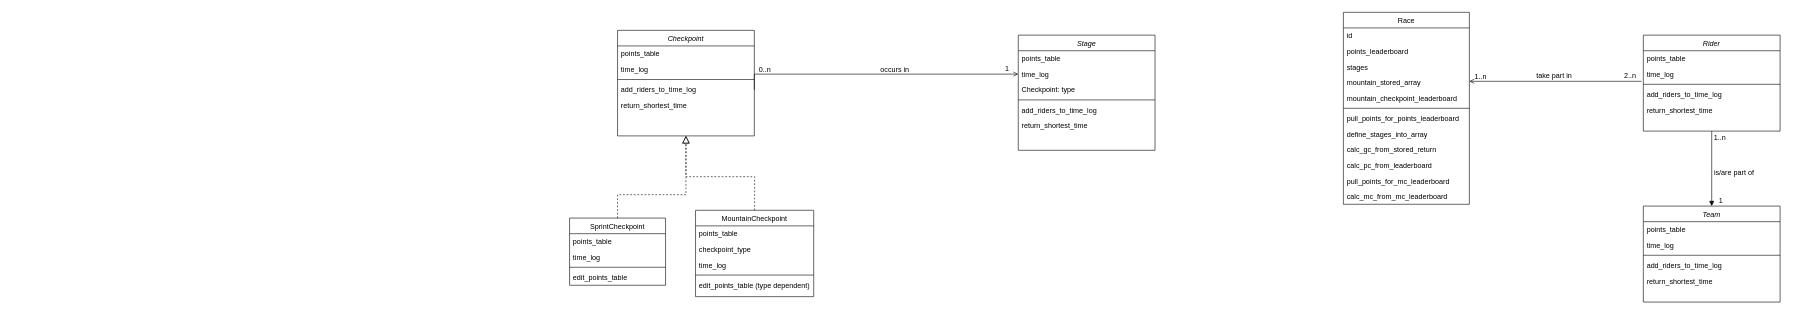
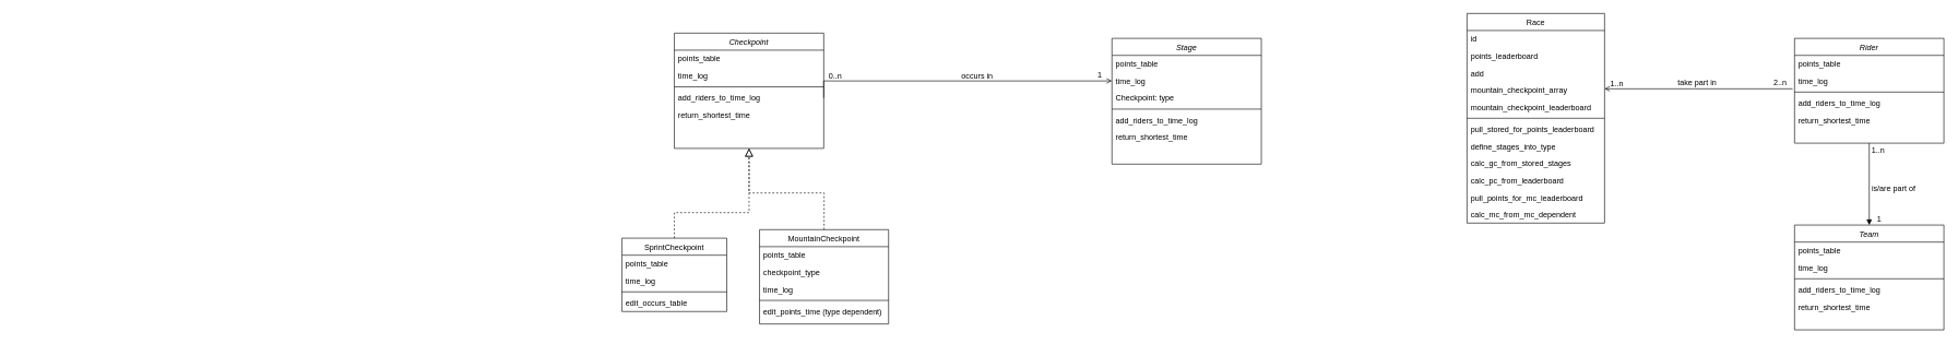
  <mxCell id="0" />
  <mxCell id="1" parent="0" />
  <mxCell id="2" value="Stage" style="swimlane;fontStyle=2;align=center;verticalAlign=top;childLayout=stackLayout;horizontal=1;startSize=26;horizontalStack=0;resizeParent=1;resizeLast=0;collapsible=1;marginBottom=0;rounded=0;shadow=0;strokeWidth=1;" parent="1" vertex="1"><mxGeometry x="1697" y="58" width="228" height="192" as="geometry"><mxRectangle x="230" y="140" width="160" height="26" as="alternateBounds" /></mxGeometry></mxCell>
  <mxCell id="3" value="points_table" style="text;align=left;verticalAlign=top;spacingLeft=4;spacingRight=4;overflow=hidden;rotatable=0;points=[[0,0.5],[1,0.5]];portConstraint=eastwest;" parent="2" vertex="1"><mxGeometry y="26" width="228" height="26" as="geometry" /></mxCell>
  <mxCell id="4" value="time_log" style="text;align=left;verticalAlign=top;spacingLeft=4;spacingRight=4;overflow=hidden;rotatable=0;points=[[0,0.5],[1,0.5]];portConstraint=eastwest;rounded=0;shadow=0;html=0;" parent="2" vertex="1"><mxGeometry y="52" width="228" height="26" as="geometry" /></mxCell>
  <mxCell id="5" value="Checkpoint: type" style="text;align=left;verticalAlign=top;spacingLeft=4;spacingRight=4;overflow=hidden;rotatable=0;points=[[0,0.5],[1,0.5]];portConstraint=eastwest;rounded=0;shadow=0;html=0;" vertex="1" parent="2"><mxGeometry y="78" width="228" height="26" as="geometry" /></mxCell>
  <mxCell id="6" value="" style="line;html=1;strokeWidth=1;align=left;verticalAlign=middle;spacingTop=-1;spacingLeft=3;spacingRight=3;rotatable=0;labelPosition=right;points=[];portConstraint=eastwest;" parent="2" vertex="1"><mxGeometry y="104" width="228" height="8" as="geometry" /></mxCell>
  <mxCell id="7" value="add_riders_to_time_log" style="text;align=left;verticalAlign=top;spacingLeft=4;spacingRight=4;overflow=hidden;rotatable=0;points=[[0,0.5],[1,0.5]];portConstraint=eastwest;" parent="2" vertex="1"><mxGeometry y="112" width="228" height="26" as="geometry" /></mxCell>
  <mxCell id="8" value="return_shortest_time" style="text;align=left;verticalAlign=top;spacingLeft=4;spacingRight=4;overflow=hidden;rotatable=0;points=[[0,0.5],[1,0.5]];portConstraint=eastwest;" parent="2" vertex="1"><mxGeometry y="138" width="228" height="26" as="geometry" /></mxCell>
  <mxCell id="9" value="Race" style="swimlane;fontStyle=0;align=center;verticalAlign=top;childLayout=stackLayout;horizontal=1;startSize=26;horizontalStack=0;resizeParent=1;resizeLast=0;collapsible=1;marginBottom=0;rounded=0;shadow=0;strokeWidth=1;" parent="1" vertex="1"><mxGeometry x="2239" y="20" width="210" height="320" as="geometry"><mxRectangle x="550" y="140" width="160" height="26" as="alternateBounds" /></mxGeometry></mxCell>
  <mxCell id="10" value="id" style="text;align=left;verticalAlign=top;spacingLeft=4;spacingRight=4;overflow=hidden;rotatable=0;points=[[0,0.5],[1,0.5]];portConstraint=eastwest;" parent="9" vertex="1"><mxGeometry y="26" width="210" height="26" as="geometry" /></mxCell>
  <mxCell id="11" value="points_leaderboard" style="text;align=left;verticalAlign=top;spacingLeft=4;spacingRight=4;overflow=hidden;rotatable=0;points=[[0,0.5],[1,0.5]];portConstraint=eastwest;" parent="9" vertex="1"><mxGeometry y="52" width="210" height="26" as="geometry" /></mxCell>
- <mxCell id="12" value="stages" style="text;align=left;verticalAlign=top;spacingLeft=4;spacingRight=4;overflow=hidden;rotatable=0;points=[[0,0.5],[1,0.5]];portConstraint=eastwest;" parent="9" vertex="1"><mxGeometry y="78" width="210" height="26" as="geometry" /></mxCell>
- <mxCell id="13" value="mountain_stored_array" style="text;align=left;verticalAlign=top;spacingLeft=4;spacingRight=4;overflow=hidden;rotatable=0;points=[[0,0.5],[1,0.5]];portConstraint=eastwest;" parent="9" vertex="1"><mxGeometry y="104" width="210" height="26" as="geometry" /></mxCell>
+ <mxCell id="12" value="add" style="text;align=left;verticalAlign=top;spacingLeft=4;spacingRight=4;overflow=hidden;rotatable=0;points=[[0,0.5],[1,0.5]];portConstraint=eastwest;" parent="9" vertex="1"><mxGeometry y="78" width="210" height="26" as="geometry" /></mxCell>
+ <mxCell id="13" value="mountain_checkpoint_array" style="text;align=left;verticalAlign=top;spacingLeft=4;spacingRight=4;overflow=hidden;rotatable=0;points=[[0,0.5],[1,0.5]];portConstraint=eastwest;" parent="9" vertex="1"><mxGeometry y="104" width="210" height="26" as="geometry" /></mxCell>
  <mxCell id="14" value="mountain_checkpoint_leaderboard" style="text;align=left;verticalAlign=top;spacingLeft=4;spacingRight=4;overflow=hidden;rotatable=0;points=[[0,0.5],[1,0.5]];portConstraint=eastwest;" parent="9" vertex="1"><mxGeometry y="130" width="210" height="26" as="geometry" /></mxCell>
  <mxCell id="15" value="" style="line;html=1;strokeWidth=1;align=left;verticalAlign=middle;spacingTop=-1;spacingLeft=3;spacingRight=3;rotatable=0;labelPosition=right;points=[];portConstraint=eastwest;" parent="9" vertex="1"><mxGeometry y="156" width="210" height="8" as="geometry" /></mxCell>
- <mxCell id="16" value="pull_points_for_points_leaderboard" style="text;align=left;verticalAlign=top;spacingLeft=4;spacingRight=4;overflow=hidden;rotatable=0;points=[[0,0.5],[1,0.5]];portConstraint=eastwest;rounded=0;shadow=0;html=0;" parent="9" vertex="1"><mxGeometry y="164" width="210" height="26" as="geometry" /></mxCell>
- <mxCell id="17" value="define_stages_into_array" style="text;align=left;verticalAlign=top;spacingLeft=4;spacingRight=4;overflow=hidden;rotatable=0;points=[[0,0.5],[1,0.5]];portConstraint=eastwest;" parent="9" vertex="1"><mxGeometry y="190" width="210" height="26" as="geometry" /></mxCell>
- <mxCell id="18" value="calc_gc_from_stored_return" style="text;align=left;verticalAlign=top;spacingLeft=4;spacingRight=4;overflow=hidden;rotatable=0;points=[[0,0.5],[1,0.5]];portConstraint=eastwest;" parent="9" vertex="1"><mxGeometry y="216" width="210" height="26" as="geometry" /></mxCell>
+ <mxCell id="16" value="pull_stored_for_points_leaderboard" style="text;align=left;verticalAlign=top;spacingLeft=4;spacingRight=4;overflow=hidden;rotatable=0;points=[[0,0.5],[1,0.5]];portConstraint=eastwest;rounded=0;shadow=0;html=0;" parent="9" vertex="1"><mxGeometry y="164" width="210" height="26" as="geometry" /></mxCell>
+ <mxCell id="17" value="define_stages_into_type" style="text;align=left;verticalAlign=top;spacingLeft=4;spacingRight=4;overflow=hidden;rotatable=0;points=[[0,0.5],[1,0.5]];portConstraint=eastwest;" parent="9" vertex="1"><mxGeometry y="190" width="210" height="26" as="geometry" /></mxCell>
+ <mxCell id="18" value="calc_gc_from_stored_stages" style="text;align=left;verticalAlign=top;spacingLeft=4;spacingRight=4;overflow=hidden;rotatable=0;points=[[0,0.5],[1,0.5]];portConstraint=eastwest;" parent="9" vertex="1"><mxGeometry y="216" width="210" height="26" as="geometry" /></mxCell>
  <mxCell id="19" value="calc_pc_from_leaderboard" style="text;align=left;verticalAlign=top;spacingLeft=4;spacingRight=4;overflow=hidden;rotatable=0;points=[[0,0.5],[1,0.5]];portConstraint=eastwest;" parent="9" vertex="1"><mxGeometry y="242" width="210" height="26" as="geometry" /></mxCell>
  <mxCell id="20" value="pull_points_for_mc_leaderboard" style="text;align=left;verticalAlign=top;spacingLeft=4;spacingRight=4;overflow=hidden;rotatable=0;points=[[0,0.5],[1,0.5]];portConstraint=eastwest;" parent="9" vertex="1"><mxGeometry y="268" width="210" height="26" as="geometry" /></mxCell>
- <mxCell id="21" value="calc_mc_from_mc_leaderboard" style="text;align=left;verticalAlign=top;spacingLeft=4;spacingRight=4;overflow=hidden;rotatable=0;points=[[0,0.5],[1,0.5]];portConstraint=eastwest;" parent="9" vertex="1"><mxGeometry y="294" width="210" height="26" as="geometry" /></mxCell>
+ <mxCell id="21" value="calc_mc_from_mc_dependent" style="text;align=left;verticalAlign=top;spacingLeft=4;spacingRight=4;overflow=hidden;rotatable=0;points=[[0,0.5],[1,0.5]];portConstraint=eastwest;" parent="9" vertex="1"><mxGeometry y="294" width="210" height="26" as="geometry" /></mxCell>
  <mxCell id="22" value="SprintCheckpoint" style="swimlane;fontStyle=0;align=center;verticalAlign=top;childLayout=stackLayout;horizontal=1;startSize=26;horizontalStack=0;resizeParent=1;resizeLast=0;collapsible=1;marginBottom=0;rounded=0;shadow=0;strokeWidth=1;" parent="1" vertex="1"><mxGeometry x="949" y="363" width="160" height="112" as="geometry"><mxRectangle x="340" y="380" width="170" height="26" as="alternateBounds" /></mxGeometry></mxCell>
  <mxCell id="23" value="points_table" style="text;align=left;verticalAlign=top;spacingLeft=4;spacingRight=4;overflow=hidden;rotatable=0;points=[[0,0.5],[1,0.5]];portConstraint=eastwest;" parent="22" vertex="1"><mxGeometry y="26" width="160" height="26" as="geometry" /></mxCell>
  <mxCell id="24" value="time_log" style="text;align=left;verticalAlign=top;spacingLeft=4;spacingRight=4;overflow=hidden;rotatable=0;points=[[0,0.5],[1,0.5]];portConstraint=eastwest;" parent="22" vertex="1"><mxGeometry y="52" width="160" height="26" as="geometry" /></mxCell>
  <mxCell id="25" value="" style="line;html=1;strokeWidth=1;align=left;verticalAlign=middle;spacingTop=-1;spacingLeft=3;spacingRight=3;rotatable=0;labelPosition=right;points=[];portConstraint=eastwest;" parent="22" vertex="1"><mxGeometry y="78" width="160" height="8" as="geometry" /></mxCell>
- <mxCell id="26" value="edit_points_table" style="text;align=left;verticalAlign=top;spacingLeft=4;spacingRight=4;overflow=hidden;rotatable=0;points=[[0,0.5],[1,0.5]];portConstraint=eastwest;" parent="22" vertex="1"><mxGeometry y="86" width="160" height="26" as="geometry" /></mxCell>
+ <mxCell id="26" value="edit_occurs_table" style="text;align=left;verticalAlign=top;spacingLeft=4;spacingRight=4;overflow=hidden;rotatable=0;points=[[0,0.5],[1,0.5]];portConstraint=eastwest;" parent="22" vertex="1"><mxGeometry y="86" width="160" height="26" as="geometry" /></mxCell>
  <mxCell id="27" value="MountainCheckpoint" style="swimlane;fontStyle=0;align=center;verticalAlign=top;childLayout=stackLayout;horizontal=1;startSize=26;horizontalStack=0;resizeParent=1;resizeLast=0;collapsible=1;marginBottom=0;rounded=0;shadow=0;strokeWidth=1;" parent="1" vertex="1"><mxGeometry x="1159" y="350" width="197" height="144" as="geometry"><mxRectangle x="340" y="380" width="170" height="26" as="alternateBounds" /></mxGeometry></mxCell>
  <mxCell id="28" value="points_table" style="text;align=left;verticalAlign=top;spacingLeft=4;spacingRight=4;overflow=hidden;rotatable=0;points=[[0,0.5],[1,0.5]];portConstraint=eastwest;" parent="27" vertex="1"><mxGeometry y="26" width="197" height="26" as="geometry" /></mxCell>
  <mxCell id="29" value="checkpoint_type" style="text;align=left;verticalAlign=top;spacingLeft=4;spacingRight=4;overflow=hidden;rotatable=0;points=[[0,0.5],[1,0.5]];portConstraint=eastwest;" parent="27" vertex="1"><mxGeometry y="52" width="197" height="26" as="geometry" /></mxCell>
  <mxCell id="30" value="time_log" style="text;align=left;verticalAlign=top;spacingLeft=4;spacingRight=4;overflow=hidden;rotatable=0;points=[[0,0.5],[1,0.5]];portConstraint=eastwest;" parent="27" vertex="1"><mxGeometry y="78" width="197" height="26" as="geometry" /></mxCell>
  <mxCell id="31" value="" style="line;html=1;strokeWidth=1;align=left;verticalAlign=middle;spacingTop=-1;spacingLeft=3;spacingRight=3;rotatable=0;labelPosition=right;points=[];portConstraint=eastwest;" parent="27" vertex="1"><mxGeometry y="104" width="197" height="8" as="geometry" /></mxCell>
- <mxCell id="32" value="edit_points_table (type dependent)" style="text;align=left;verticalAlign=top;spacingLeft=4;spacingRight=4;overflow=hidden;rotatable=0;points=[[0,0.5],[1,0.5]];portConstraint=eastwest;" parent="27" vertex="1"><mxGeometry y="112" width="197" height="26" as="geometry" /></mxCell>
+ <mxCell id="32" value="edit_points_time (type dependent)" style="text;align=left;verticalAlign=top;spacingLeft=4;spacingRight=4;overflow=hidden;rotatable=0;points=[[0,0.5],[1,0.5]];portConstraint=eastwest;" parent="27" vertex="1"><mxGeometry y="112" width="197" height="26" as="geometry" /></mxCell>
  <mxCell id="33" value="" style="endArrow=block;endSize=10;endFill=0;shadow=0;strokeWidth=1;rounded=0;edgeStyle=elbowEdgeStyle;elbow=vertical;exitX=0.5;exitY=0;exitDx=0;exitDy=0;entryX=0.5;entryY=1;entryDx=0;entryDy=0;dashed=1;" parent="1" source="22" target="35" edge="1"><mxGeometry width="160" relative="1" as="geometry"><mxPoint x="95" y="397" as="sourcePoint" /><mxPoint x="1099" y="254" as="targetPoint" /><Array as="points"><mxPoint x="989" y="324" /><mxPoint x="24" y="434" /><mxPoint x="49" y="337" /><mxPoint x="20" y="435" /></Array></mxGeometry></mxCell>
  <mxCell id="34" value="" style="endArrow=block;endSize=10;endFill=0;shadow=0;strokeWidth=1;rounded=0;edgeStyle=elbowEdgeStyle;elbow=vertical;exitX=0.5;exitY=0;exitDx=0;exitDy=0;entryX=0.5;entryY=1;entryDx=0;entryDy=0;dashed=1;" parent="1" source="27" target="35" edge="1"><mxGeometry width="160" relative="1" as="geometry"><mxPoint x="1" y="466" as="sourcePoint" /><mxPoint x="1089" y="284" as="targetPoint" /><Array as="points"><mxPoint x="1119" y="294" /><mxPoint x="115" y="434" /><mxPoint x="30" y="445" /></Array></mxGeometry></mxCell>
  <mxCell id="35" value="Checkpoint" style="swimlane;fontStyle=2;align=center;verticalAlign=top;childLayout=stackLayout;horizontal=1;startSize=26;horizontalStack=0;resizeParent=1;resizeLast=0;collapsible=1;marginBottom=0;rounded=0;shadow=0;strokeWidth=1;" parent="1" vertex="1"><mxGeometry x="1029" y="50" width="228" height="176" as="geometry"><mxRectangle x="230" y="140" width="160" height="26" as="alternateBounds" /></mxGeometry></mxCell>
  <mxCell id="36" value="points_table" style="text;align=left;verticalAlign=top;spacingLeft=4;spacingRight=4;overflow=hidden;rotatable=0;points=[[0,0.5],[1,0.5]];portConstraint=eastwest;" parent="35" vertex="1"><mxGeometry y="26" width="228" height="26" as="geometry" /></mxCell>
  <mxCell id="37" value="time_log" style="text;align=left;verticalAlign=top;spacingLeft=4;spacingRight=4;overflow=hidden;rotatable=0;points=[[0,0.5],[1,0.5]];portConstraint=eastwest;rounded=0;shadow=0;html=0;" parent="35" vertex="1"><mxGeometry y="52" width="228" height="26" as="geometry" /></mxCell>
  <mxCell id="38" value="" style="line;html=1;strokeWidth=1;align=left;verticalAlign=middle;spacingTop=-1;spacingLeft=3;spacingRight=3;rotatable=0;labelPosition=right;points=[];portConstraint=eastwest;" parent="35" vertex="1"><mxGeometry y="78" width="228" height="8" as="geometry" /></mxCell>
  <mxCell id="39" value="add_riders_to_time_log" style="text;align=left;verticalAlign=top;spacingLeft=4;spacingRight=4;overflow=hidden;rotatable=0;points=[[0,0.5],[1,0.5]];portConstraint=eastwest;" parent="35" vertex="1"><mxGeometry y="86" width="228" height="26" as="geometry" /></mxCell>
  <mxCell id="40" value="return_shortest_time" style="text;align=left;verticalAlign=top;spacingLeft=4;spacingRight=4;overflow=hidden;rotatable=0;points=[[0,0.5],[1,0.5]];portConstraint=eastwest;" parent="35" vertex="1"><mxGeometry y="112" width="228" height="26" as="geometry" /></mxCell>
  <mxCell id="41" value="" style="endArrow=open;shadow=0;strokeWidth=1;rounded=0;endFill=1;edgeStyle=elbowEdgeStyle;elbow=vertical;exitX=1;exitY=0.5;exitDx=0;exitDy=0;entryX=0;entryY=0.5;entryDx=0;entryDy=0;" parent="1" source="39" target="4" edge="1"><mxGeometry x="0.5" y="41" relative="1" as="geometry"><mxPoint x="1289" y="115" as="sourcePoint" /><mxPoint x="1679" y="130" as="targetPoint" /><mxPoint x="-40" y="32" as="offset" /><Array as="points"><mxPoint x="1489" y="123" /><mxPoint x="1489" y="200" /></Array></mxGeometry></mxCell>
  <mxCell id="42" value="0..n" style="resizable=0;align=left;verticalAlign=bottom;labelBackgroundColor=none;fontSize=12;" parent="41" connectable="0" vertex="1"><mxGeometry x="-1" relative="1" as="geometry"><mxPoint x="6" y="-25" as="offset" /></mxGeometry></mxCell>
  <mxCell id="43" value="1" style="resizable=0;align=right;verticalAlign=bottom;labelBackgroundColor=none;fontSize=12;" parent="41" connectable="0" vertex="1"><mxGeometry x="1" relative="1" as="geometry"><mxPoint x="-14" as="offset" /></mxGeometry></mxCell>
  <mxCell id="44" value="occurs in" style="text;html=1;resizable=0;points=[];;align=center;verticalAlign=middle;labelBackgroundColor=none;rounded=0;shadow=0;strokeWidth=1;fontSize=12;" parent="41" vertex="1" connectable="0"><mxGeometry x="0.5" y="49" relative="1" as="geometry"><mxPoint x="-91.0" y="41" as="offset" /></mxGeometry></mxCell>
  <mxCell id="45" value="Rider" style="swimlane;fontStyle=2;align=center;verticalAlign=top;childLayout=stackLayout;horizontal=1;startSize=26;horizontalStack=0;resizeParent=1;resizeLast=0;collapsible=1;marginBottom=0;rounded=0;shadow=0;strokeWidth=1;" parent="1" vertex="1"><mxGeometry x="2739" y="58" width="228" height="160" as="geometry"><mxRectangle x="230" y="140" width="160" height="26" as="alternateBounds" /></mxGeometry></mxCell>
  <mxCell id="46" value="points_table" style="text;align=left;verticalAlign=top;spacingLeft=4;spacingRight=4;overflow=hidden;rotatable=0;points=[[0,0.5],[1,0.5]];portConstraint=eastwest;" parent="45" vertex="1"><mxGeometry y="26" width="228" height="26" as="geometry" /></mxCell>
  <mxCell id="47" value="time_log" style="text;align=left;verticalAlign=top;spacingLeft=4;spacingRight=4;overflow=hidden;rotatable=0;points=[[0,0.5],[1,0.5]];portConstraint=eastwest;rounded=0;shadow=0;html=0;" parent="45" vertex="1"><mxGeometry y="52" width="228" height="26" as="geometry" /></mxCell>
  <mxCell id="48" value="" style="line;html=1;strokeWidth=1;align=left;verticalAlign=middle;spacingTop=-1;spacingLeft=3;spacingRight=3;rotatable=0;labelPosition=right;points=[];portConstraint=eastwest;" parent="45" vertex="1"><mxGeometry y="78" width="228" height="8" as="geometry" /></mxCell>
  <mxCell id="49" value="add_riders_to_time_log" style="text;align=left;verticalAlign=top;spacingLeft=4;spacingRight=4;overflow=hidden;rotatable=0;points=[[0,0.5],[1,0.5]];portConstraint=eastwest;" parent="45" vertex="1"><mxGeometry y="86" width="228" height="26" as="geometry" /></mxCell>
  <mxCell id="50" value="return_shortest_time" style="text;align=left;verticalAlign=top;spacingLeft=4;spacingRight=4;overflow=hidden;rotatable=0;points=[[0,0.5],[1,0.5]];portConstraint=eastwest;" parent="45" vertex="1"><mxGeometry y="112" width="228" height="26" as="geometry" /></mxCell>
  <mxCell id="51" value="Team" style="swimlane;fontStyle=2;align=center;verticalAlign=top;childLayout=stackLayout;horizontal=1;startSize=26;horizontalStack=0;resizeParent=1;resizeLast=0;collapsible=1;marginBottom=0;rounded=0;shadow=0;strokeWidth=1;" parent="1" vertex="1"><mxGeometry x="2739" y="343" width="228" height="160" as="geometry"><mxRectangle x="230" y="140" width="160" height="26" as="alternateBounds" /></mxGeometry></mxCell>
  <mxCell id="52" value="points_table" style="text;align=left;verticalAlign=top;spacingLeft=4;spacingRight=4;overflow=hidden;rotatable=0;points=[[0,0.5],[1,0.5]];portConstraint=eastwest;" parent="51" vertex="1"><mxGeometry y="26" width="228" height="26" as="geometry" /></mxCell>
  <mxCell id="53" value="time_log" style="text;align=left;verticalAlign=top;spacingLeft=4;spacingRight=4;overflow=hidden;rotatable=0;points=[[0,0.5],[1,0.5]];portConstraint=eastwest;rounded=0;shadow=0;html=0;" parent="51" vertex="1"><mxGeometry y="52" width="228" height="26" as="geometry" /></mxCell>
  <mxCell id="54" value="" style="line;html=1;strokeWidth=1;align=left;verticalAlign=middle;spacingTop=-1;spacingLeft=3;spacingRight=3;rotatable=0;labelPosition=right;points=[];portConstraint=eastwest;" parent="51" vertex="1"><mxGeometry y="78" width="228" height="8" as="geometry" /></mxCell>
  <mxCell id="55" value="add_riders_to_time_log" style="text;align=left;verticalAlign=top;spacingLeft=4;spacingRight=4;overflow=hidden;rotatable=0;points=[[0,0.5],[1,0.5]];portConstraint=eastwest;" parent="51" vertex="1"><mxGeometry y="86" width="228" height="26" as="geometry" /></mxCell>
  <mxCell id="56" value="return_shortest_time" style="text;align=left;verticalAlign=top;spacingLeft=4;spacingRight=4;overflow=hidden;rotatable=0;points=[[0,0.5],[1,0.5]];portConstraint=eastwest;" parent="51" vertex="1"><mxGeometry y="112" width="228" height="26" as="geometry" /></mxCell>
  <mxCell id="57" value="" style="endArrow=block;shadow=0;strokeWidth=1;rounded=0;endFill=1;edgeStyle=elbowEdgeStyle;elbow=vertical;exitX=0.5;exitY=1;exitDx=0;exitDy=0;entryX=0.5;entryY=0;entryDx=0;entryDy=0;" parent="1" source="45" target="51" edge="1"><mxGeometry x="0.5" y="41" relative="1" as="geometry"><mxPoint x="2539" y="610" as="sourcePoint" /><mxPoint x="2289" y="610" as="targetPoint" /><mxPoint x="-40" y="32" as="offset" /></mxGeometry></mxCell>
  <mxCell id="58" value="1..n" style="resizable=0;align=left;verticalAlign=bottom;labelBackgroundColor=none;fontSize=12;" parent="57" connectable="0" vertex="1"><mxGeometry x="-1" relative="1" as="geometry"><mxPoint x="2" y="19" as="offset" /></mxGeometry></mxCell>
  <mxCell id="59" value="1" style="resizable=0;align=right;verticalAlign=bottom;labelBackgroundColor=none;fontSize=12;" parent="57" connectable="0" vertex="1"><mxGeometry x="1" relative="1" as="geometry"><mxPoint x="20" as="offset" /></mxGeometry></mxCell>
  <mxCell id="60" value="is/are part of" style="text;html=1;resizable=0;points=[];;align=center;verticalAlign=middle;labelBackgroundColor=none;rounded=0;shadow=0;strokeWidth=1;fontSize=12;" parent="57" vertex="1" connectable="0"><mxGeometry x="0.5" y="49" relative="1" as="geometry"><mxPoint x="-13.0" y="-25.14" as="offset" /></mxGeometry></mxCell>
  <mxCell id="61" value="" style="endArrow=open;shadow=0;strokeWidth=1;rounded=0;endFill=0;edgeStyle=elbowEdgeStyle;elbow=vertical;startArrow=none;startFill=0;exitX=-0.013;exitY=-0.346;exitDx=0;exitDy=0;exitPerimeter=0;" parent="1" source="49" edge="1" target="13"><mxGeometry x="0.5" y="41" relative="1" as="geometry"><mxPoint x="2719" y="137" as="sourcePoint" /><mxPoint x="2489" y="190" as="targetPoint" /><mxPoint x="-40" y="32" as="offset" /><Array as="points" /></mxGeometry></mxCell>
  <mxCell id="62" value="2..n" style="resizable=0;align=left;verticalAlign=bottom;labelBackgroundColor=none;fontSize=12;" parent="61" connectable="0" vertex="1"><mxGeometry x="-1" relative="1" as="geometry"><mxPoint x="-30.66" y="-1.33" as="offset" /></mxGeometry></mxCell>
  <mxCell id="63" value="1..n" style="resizable=0;align=right;verticalAlign=bottom;labelBackgroundColor=none;fontSize=12;" parent="61" connectable="0" vertex="1"><mxGeometry x="1" relative="1" as="geometry"><mxPoint x="30" as="offset" /></mxGeometry></mxCell>
  <mxCell id="64" value="take part in" style="text;html=1;resizable=0;points=[];;align=center;verticalAlign=middle;labelBackgroundColor=none;rounded=0;shadow=0;strokeWidth=1;fontSize=12;" parent="61" vertex="1" connectable="0"><mxGeometry x="0.5" y="49" relative="1" as="geometry"><mxPoint x="68.0" y="-59" as="offset" /></mxGeometry></mxCell>
